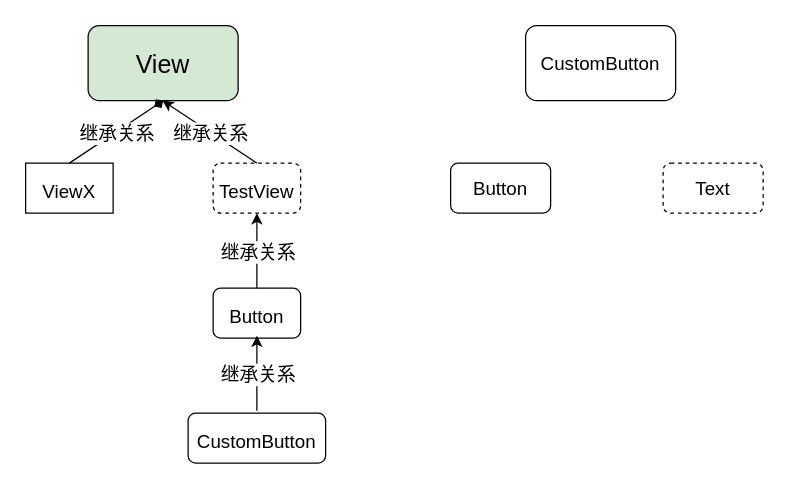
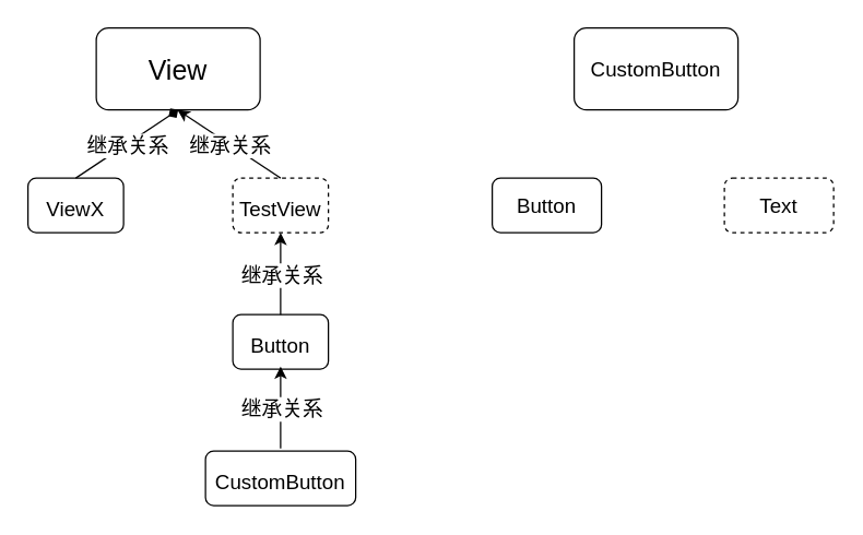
  <mxCell id="0" />
  <mxCell id="1" parent="0" />
- <mxCell id="2" value="&lt;font style=&quot;font-size: 20px;&quot;&gt;View&lt;/font&gt;" style="rounded=1;whiteSpace=wrap;html=1;fontSize=16;fillColor=#d5e8d4;" vertex="1" parent="1"><mxGeometry x="70" y="20" width="120" height="60" as="geometry" /></mxCell>
- <mxCell id="3" value="&lt;font style=&quot;font-size: 15px;&quot;&gt;ViewX&lt;/font&gt;" style="whiteSpace=wrap;html=1;fontSize=20;rounded=0;" vertex="1" parent="1"><mxGeometry x="20" y="130" width="70" height="40" as="geometry" /></mxCell>
+ <mxCell id="2" value="&lt;font style=&quot;font-size: 20px;&quot;&gt;View&lt;/font&gt;" style="rounded=1;whiteSpace=wrap;html=1;fontSize=16;" vertex="1" parent="1"><mxGeometry x="70" y="20" width="120" height="60" as="geometry" /></mxCell>
+ <mxCell id="3" value="&lt;font style=&quot;font-size: 15px;&quot;&gt;ViewX&lt;/font&gt;" style="rounded=1;whiteSpace=wrap;html=1;fontSize=20;" vertex="1" parent="1"><mxGeometry x="20" y="130" width="70" height="40" as="geometry" /></mxCell>
  <mxCell id="4" value="&lt;font style=&quot;font-size: 15px;&quot;&gt;TestView&lt;/font&gt;" style="rounded=1;whiteSpace=wrap;html=1;fontSize=20;dashed=1;" vertex="1" parent="1"><mxGeometry x="170" y="130" width="70" height="40" as="geometry" /></mxCell>
  <mxCell id="5" value="&lt;font style=&quot;font-size: 15px;&quot;&gt;Button&lt;/font&gt;" style="rounded=1;whiteSpace=wrap;html=1;fontSize=20;" vertex="1" parent="1"><mxGeometry x="170" y="230" width="70" height="40" as="geometry" /></mxCell>
  <mxCell id="6" value="&lt;span style=&quot;font-size: 15px;&quot;&gt;CustomButton&lt;/span&gt;" style="rounded=1;whiteSpace=wrap;html=1;fontSize=20;" vertex="1" parent="1"><mxGeometry x="150" y="330" width="110" height="40" as="geometry" /></mxCell>
  <mxCell id="7" value="" style="endArrow=classic;html=1;fontSize=15;exitX=0.5;exitY=0;exitDx=0;exitDy=0;entryX=0.5;entryY=1;entryDx=0;entryDy=0;" edge="1" parent="1" source="5" target="4"><mxGeometry relative="1" as="geometry"><mxPoint x="220" y="250" as="sourcePoint" /><mxPoint x="320" y="250" as="targetPoint" /></mxGeometry></mxCell>
  <mxCell id="8" value="继承关系" style="edgeLabel;resizable=0;html=1;align=center;verticalAlign=middle;fontSize=15;" connectable="0" vertex="1" parent="7"><mxGeometry relative="1" as="geometry" /></mxCell>
  <mxCell id="9" value="" style="endArrow=classic;html=1;fontSize=15;exitX=0.5;exitY=0;exitDx=0;exitDy=0;entryX=0.5;entryY=1;entryDx=0;entryDy=0;" edge="1" parent="1"><mxGeometry relative="1" as="geometry"><mxPoint x="205" y="328" as="sourcePoint" /><mxPoint x="205" y="268" as="targetPoint" /></mxGeometry></mxCell>
  <mxCell id="10" value="继承关系" style="edgeLabel;resizable=0;html=1;align=center;verticalAlign=middle;fontSize=15;" connectable="0" vertex="1" parent="9"><mxGeometry relative="1" as="geometry" /></mxCell>
  <mxCell id="11" value="" style="endArrow=classic;html=1;fontSize=15;exitX=0.5;exitY=0;exitDx=0;exitDy=0;entryX=0.5;entryY=1;entryDx=0;entryDy=0;" edge="1" parent="1" source="4"><mxGeometry relative="1" as="geometry"><mxPoint x="129.5" y="140" as="sourcePoint" /><mxPoint x="129.5" y="80" as="targetPoint" /></mxGeometry></mxCell>
  <mxCell id="12" value="继承关系" style="edgeLabel;resizable=0;html=1;align=center;verticalAlign=middle;fontSize=15;" connectable="0" vertex="1" parent="11"><mxGeometry relative="1" as="geometry" /></mxCell>
  <mxCell id="13" value="" style="endArrow=diamond;html=1;fontSize=15;exitX=0.5;exitY=0;exitDx=0;exitDy=0;entryX=0.5;entryY=1;entryDx=0;entryDy=0;" edge="1" parent="1" source="3" target="2"><mxGeometry relative="1" as="geometry"><mxPoint x="235" y="260" as="sourcePoint" /><mxPoint x="235" y="200" as="targetPoint" /></mxGeometry></mxCell>
  <mxCell id="14" value="继承关系" style="edgeLabel;resizable=0;html=1;align=center;verticalAlign=middle;fontSize=15;" connectable="0" vertex="1" parent="13"><mxGeometry relative="1" as="geometry" /></mxCell>
  <mxCell id="15" value="CustomButton" style="rounded=1;whiteSpace=wrap;html=1;fontSize=15;" vertex="1" parent="1"><mxGeometry x="420" y="20" width="120" height="60" as="geometry" /></mxCell>
  <mxCell id="16" value="Text" style="rounded=1;whiteSpace=wrap;html=1;fontSize=15;dashed=1;" vertex="1" parent="1"><mxGeometry x="530" y="130" width="80" height="40" as="geometry" /></mxCell>
  <mxCell id="17" value="Button" style="rounded=1;whiteSpace=wrap;html=1;fontSize=15;" vertex="1" parent="1"><mxGeometry x="360" y="130" width="80" height="40" as="geometry" /></mxCell>
